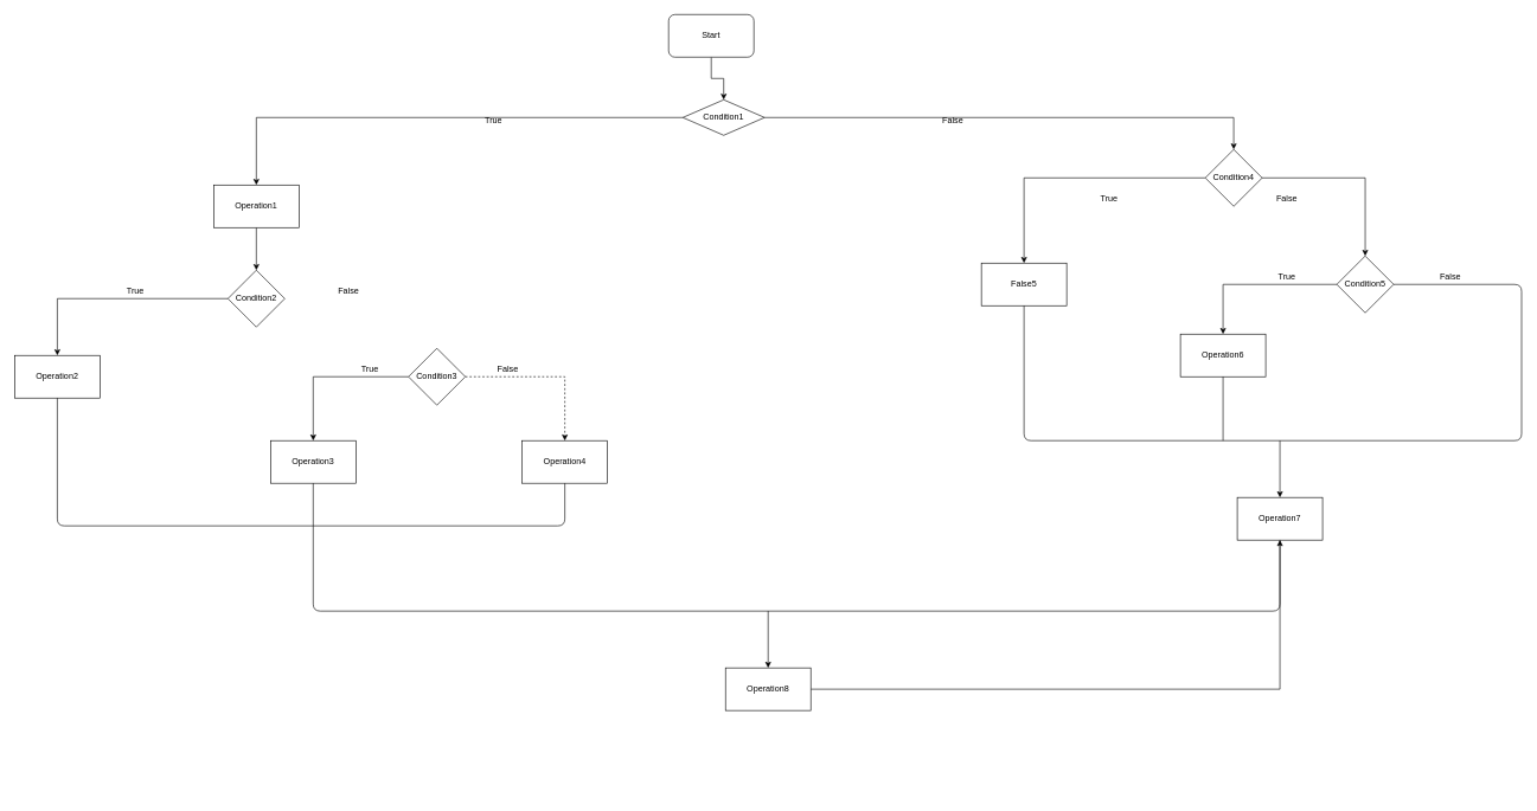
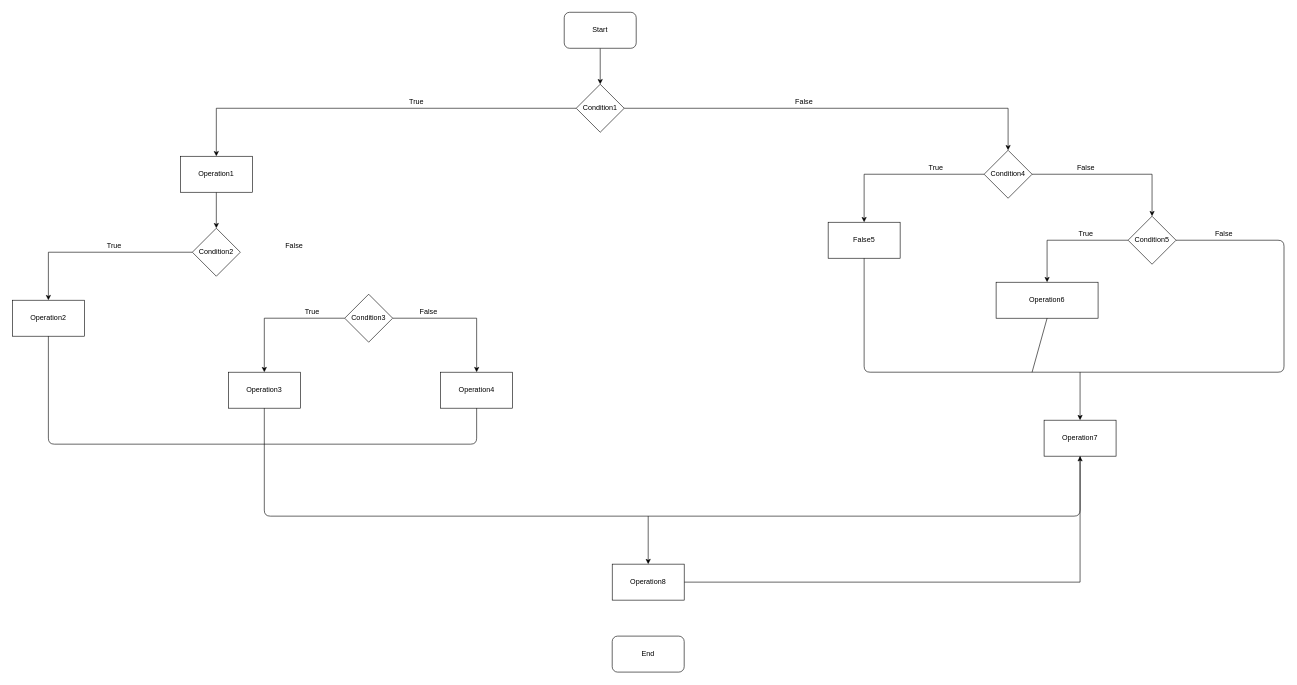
  <mxCell id="0" />
  <mxCell id="1" parent="0" />
  <mxCell id="2" style="edgeStyle=orthogonalEdgeStyle;rounded=0;orthogonalLoop=1;jettySize=auto;html=1;" edge="1" parent="1" source="3" target="6"><mxGeometry relative="1" as="geometry" /></mxCell>
  <mxCell id="3" value="Start" style="rounded=1;whiteSpace=wrap;html=1;" vertex="1" parent="1"><mxGeometry x="940" y="20" width="120" height="60" as="geometry" /></mxCell>
  <mxCell id="4" style="edgeStyle=orthogonalEdgeStyle;rounded=0;orthogonalLoop=1;jettySize=auto;html=1;entryX=0.5;entryY=0;entryDx=0;entryDy=0;" edge="1" parent="1" source="6" target="8"><mxGeometry relative="1" as="geometry" /></mxCell>
  <mxCell id="5" style="edgeStyle=orthogonalEdgeStyle;rounded=0;orthogonalLoop=1;jettySize=auto;html=1;" edge="1" parent="1" source="6" target="19"><mxGeometry relative="1" as="geometry" /></mxCell>
- <mxCell id="6" value="Condition1" style="rhombus;whiteSpace=wrap;html=1;" vertex="1" parent="1"><mxGeometry x="960" y="140" width="115" height="50" as="geometry" /></mxCell>
+ <mxCell id="6" value="Condition1" style="rhombus;whiteSpace=wrap;html=1;" vertex="1" parent="1"><mxGeometry x="960" y="140" width="80" height="80" as="geometry" /></mxCell>
  <mxCell id="7" style="edgeStyle=orthogonalEdgeStyle;rounded=0;orthogonalLoop=1;jettySize=auto;html=1;" edge="1" parent="1" source="8" target="10"><mxGeometry relative="1" as="geometry" /></mxCell>
  <mxCell id="8" value="Operation1" style="rounded=0;whiteSpace=wrap;html=1;" vertex="1" parent="1"><mxGeometry x="300" y="260" width="120" height="60" as="geometry" /></mxCell>
  <mxCell id="9" style="edgeStyle=orthogonalEdgeStyle;rounded=0;orthogonalLoop=1;jettySize=auto;html=1;" edge="1" parent="1" source="10" target="11"><mxGeometry relative="1" as="geometry" /></mxCell>
  <mxCell id="10" value="Condition2" style="rhombus;whiteSpace=wrap;html=1;" vertex="1" parent="1"><mxGeometry x="320" y="380" width="80" height="80" as="geometry" /></mxCell>
  <mxCell id="11" value="Operation2" style="rounded=0;whiteSpace=wrap;html=1;" vertex="1" parent="1"><mxGeometry x="20" y="500" width="120" height="60" as="geometry" /></mxCell>
  <mxCell id="12" style="edgeStyle=orthogonalEdgeStyle;rounded=0;orthogonalLoop=1;jettySize=auto;html=1;" edge="1" parent="1" source="14" target="15"><mxGeometry relative="1" as="geometry" /></mxCell>
- <mxCell id="13" style="edgeStyle=orthogonalEdgeStyle;rounded=0;orthogonalLoop=1;jettySize=auto;html=1;dashed=1;" edge="1" parent="1" source="14" target="16"><mxGeometry relative="1" as="geometry" /></mxCell>
+ <mxCell id="13" style="edgeStyle=orthogonalEdgeStyle;rounded=0;orthogonalLoop=1;jettySize=auto;html=1;" edge="1" parent="1" source="14" target="16"><mxGeometry relative="1" as="geometry" /></mxCell>
  <mxCell id="14" value="Condition3" style="rhombus;whiteSpace=wrap;html=1;" vertex="1" parent="1"><mxGeometry x="574" y="490" width="80" height="80" as="geometry" /></mxCell>
  <mxCell id="15" value="Operation3" style="rounded=0;whiteSpace=wrap;html=1;" vertex="1" parent="1"><mxGeometry x="380" y="620" width="120" height="60" as="geometry" /></mxCell>
  <mxCell id="16" value="Operation4" style="rounded=0;whiteSpace=wrap;html=1;" vertex="1" parent="1"><mxGeometry x="734" y="620" width="120" height="60" as="geometry" /></mxCell>
  <mxCell id="17" style="edgeStyle=orthogonalEdgeStyle;rounded=0;orthogonalLoop=1;jettySize=auto;html=1;" edge="1" parent="1" source="19" target="20"><mxGeometry relative="1" as="geometry" /></mxCell>
  <mxCell id="18" style="edgeStyle=orthogonalEdgeStyle;rounded=0;orthogonalLoop=1;jettySize=auto;html=1;" edge="1" parent="1" source="19" target="22"><mxGeometry relative="1" as="geometry" /></mxCell>
- <mxCell id="19" value="Condition4" style="rhombus;whiteSpace=wrap;html=1;" vertex="1" parent="1"><mxGeometry x="1695" y="210" width="80" height="80" as="geometry" /></mxCell>
+ <mxCell id="19" value="Condition4" style="rhombus;whiteSpace=wrap;html=1;" vertex="1" parent="1"><mxGeometry x="1640" y="250" width="80" height="80" as="geometry" /></mxCell>
  <mxCell id="20" value="False5" style="rounded=0;whiteSpace=wrap;html=1;" vertex="1" parent="1"><mxGeometry x="1380" y="370" width="120" height="60" as="geometry" /></mxCell>
  <mxCell id="21" style="edgeStyle=orthogonalEdgeStyle;rounded=0;orthogonalLoop=1;jettySize=auto;html=1;" edge="1" parent="1" source="22" target="23"><mxGeometry relative="1" as="geometry" /></mxCell>
  <mxCell id="22" value="Condition5" style="rhombus;whiteSpace=wrap;html=1;" vertex="1" parent="1"><mxGeometry x="1880" y="360" width="80" height="80" as="geometry" /></mxCell>
- <mxCell id="23" value="Operation6" style="rounded=0;whiteSpace=wrap;html=1;" vertex="1" parent="1"><mxGeometry x="1660" y="470" width="120" height="60" as="geometry" /></mxCell>
+ <mxCell id="23" value="Operation6" style="rounded=0;whiteSpace=wrap;html=1;" vertex="1" parent="1"><mxGeometry x="1660" y="470" width="170" height="60" as="geometry" /></mxCell>
  <mxCell id="24" value="" style="endArrow=none;html=1;entryX=1;entryY=0.5;entryDx=0;entryDy=0;exitX=0.5;exitY=1;exitDx=0;exitDy=0;" edge="1" parent="1" source="20" target="22"><mxGeometry width="50" height="50" relative="1" as="geometry"><mxPoint x="1810" y="610" as="sourcePoint" /><mxPoint x="1860" y="560" as="targetPoint" /><Array as="points"><mxPoint x="1440" y="620" /><mxPoint x="2140" y="620" /><mxPoint x="2140" y="400" /></Array></mxGeometry></mxCell>
  <mxCell id="25" value="" style="endArrow=none;html=1;entryX=0.5;entryY=1;entryDx=0;entryDy=0;" edge="1" parent="1" target="23"><mxGeometry width="50" height="50" relative="1" as="geometry"><mxPoint x="1720" y="620" as="sourcePoint" /><mxPoint x="1860" y="560" as="targetPoint" /></mxGeometry></mxCell>
  <mxCell id="26" value="" style="endArrow=classic;html=1;entryX=0.5;entryY=0;entryDx=0;entryDy=0;" edge="1" parent="1" target="27"><mxGeometry width="50" height="50" relative="1" as="geometry"><mxPoint x="1800" y="620" as="sourcePoint" /><mxPoint x="1840" y="730" as="targetPoint" /></mxGeometry></mxCell>
  <mxCell id="27" value="Operation7" style="rounded=0;whiteSpace=wrap;html=1;" vertex="1" parent="1"><mxGeometry x="1740" y="700" width="120" height="60" as="geometry" /></mxCell>
  <mxCell id="28" value="" style="endArrow=none;html=1;entryX=0.5;entryY=1;entryDx=0;entryDy=0;exitX=0.5;exitY=1;exitDx=0;exitDy=0;" edge="1" parent="1" source="16" target="11"><mxGeometry width="50" height="50" relative="1" as="geometry"><mxPoint x="560" y="840" as="sourcePoint" /><mxPoint x="610" y="790" as="targetPoint" /><Array as="points"><mxPoint x="794" y="740" /><mxPoint x="80" y="740" /></Array></mxGeometry></mxCell>
  <mxCell id="29" value="" style="endArrow=none;html=1;entryX=0.5;entryY=1;entryDx=0;entryDy=0;" edge="1" parent="1" target="15"><mxGeometry width="50" height="50" relative="1" as="geometry"><mxPoint x="440" y="740" as="sourcePoint" /><mxPoint x="610" y="790" as="targetPoint" /></mxGeometry></mxCell>
  <mxCell id="30" value="" style="endArrow=none;html=1;entryX=0.5;entryY=1;entryDx=0;entryDy=0;" edge="1" parent="1" target="27"><mxGeometry width="50" height="50" relative="1" as="geometry"><mxPoint x="440" y="740" as="sourcePoint" /><mxPoint x="940" y="460" as="targetPoint" /><Array as="points"><mxPoint x="440" y="860" /><mxPoint x="1800" y="860" /></Array></mxGeometry></mxCell>
  <mxCell id="31" style="edgeStyle=orthogonalEdgeStyle;rounded=0;orthogonalLoop=1;jettySize=auto;html=1;" edge="1" parent="1" source="32" target="27"><mxGeometry relative="1" as="geometry" /></mxCell>
  <mxCell id="32" value="Operation8" style="rounded=0;whiteSpace=wrap;html=1;" vertex="1" parent="1"><mxGeometry x="1020" y="940" width="120" height="60" as="geometry" /></mxCell>
  <mxCell id="33" value="" style="endArrow=classic;html=1;" edge="1" parent="1" target="32"><mxGeometry width="50" height="50" relative="1" as="geometry"><mxPoint x="1080" y="860" as="sourcePoint" /><mxPoint x="1390" y="720" as="targetPoint" /></mxGeometry></mxCell>
+ <mxCell id="34" value="End" style="rounded=1;whiteSpace=wrap;html=1;" vertex="1" parent="1"><mxGeometry x="1020" y="1060" width="120" height="60" as="geometry" /></mxCell>
  <mxCell id="35" value="True" style="text;html=1;strokeColor=none;fillColor=none;align=center;verticalAlign=middle;whiteSpace=wrap;rounded=0;" vertex="1" parent="1"><mxGeometry x="500" y="510" width="40" height="20" as="geometry" /></mxCell>
  <mxCell id="36" value="True" style="text;html=1;strokeColor=none;fillColor=none;align=center;verticalAlign=middle;whiteSpace=wrap;rounded=0;" vertex="1" parent="1"><mxGeometry x="170" y="400" width="40" height="20" as="geometry" /></mxCell>
  <mxCell id="37" value="True" style="text;html=1;strokeColor=none;fillColor=none;align=center;verticalAlign=middle;whiteSpace=wrap;rounded=0;" vertex="1" parent="1"><mxGeometry x="1790" y="380" width="40" height="20" as="geometry" /></mxCell>
  <mxCell id="38" value="True" style="text;html=1;strokeColor=none;fillColor=none;align=center;verticalAlign=middle;whiteSpace=wrap;rounded=0;" vertex="1" parent="1"><mxGeometry x="1540" y="270" width="40" height="20" as="geometry" /></mxCell>
  <mxCell id="39" value="True" style="text;html=1;strokeColor=none;fillColor=none;align=center;verticalAlign=middle;whiteSpace=wrap;rounded=0;" vertex="1" parent="1"><mxGeometry x="674" y="160" width="40" height="20" as="geometry" /></mxCell>
  <mxCell id="40" value="False" style="text;html=1;strokeColor=none;fillColor=none;align=center;verticalAlign=middle;whiteSpace=wrap;rounded=0;" vertex="1" parent="1"><mxGeometry x="694" y="510" width="40" height="20" as="geometry" /></mxCell>
  <mxCell id="41" value="False" style="text;html=1;strokeColor=none;fillColor=none;align=center;verticalAlign=middle;whiteSpace=wrap;rounded=0;" vertex="1" parent="1"><mxGeometry x="470" y="400" width="40" height="20" as="geometry" /></mxCell>
  <mxCell id="42" value="False" style="text;html=1;strokeColor=none;fillColor=none;align=center;verticalAlign=middle;whiteSpace=wrap;rounded=0;" vertex="1" parent="1"><mxGeometry x="1320" y="160" width="40" height="20" as="geometry" /></mxCell>
  <mxCell id="43" value="False" style="text;html=1;strokeColor=none;fillColor=none;align=center;verticalAlign=middle;whiteSpace=wrap;rounded=0;" vertex="1" parent="1"><mxGeometry x="2020" y="380" width="40" height="20" as="geometry" /></mxCell>
  <mxCell id="44" value="False" style="text;html=1;strokeColor=none;fillColor=none;align=center;verticalAlign=middle;whiteSpace=wrap;rounded=0;" vertex="1" parent="1"><mxGeometry x="1790" y="270" width="40" height="20" as="geometry" /></mxCell>
